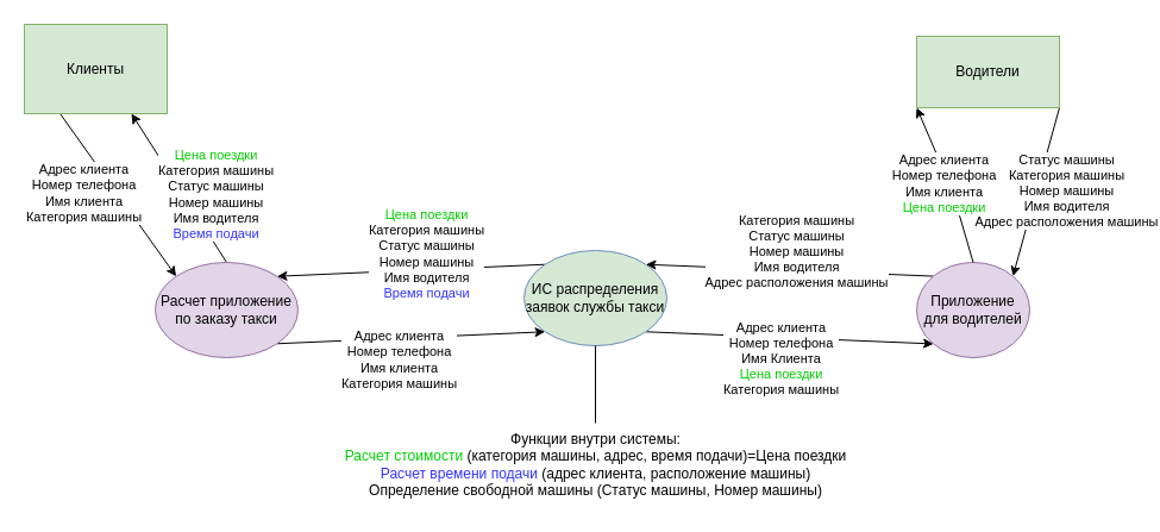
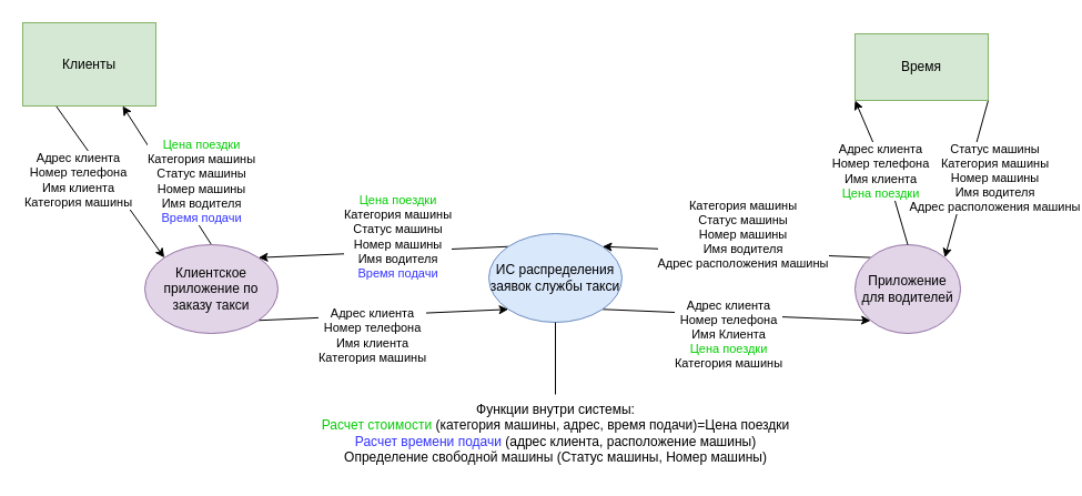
  <mxCell id="0" />
  <mxCell id="1" parent="0" />
  <mxCell id="2" style="rounded=0;orthogonalLoop=1;jettySize=auto;html=1;entryX=1;entryY=0;entryDx=0;entryDy=0;exitX=0;exitY=0;exitDx=0;exitDy=0;" parent="1" source="6" target="16" edge="1"><mxGeometry relative="1" as="geometry" /></mxCell>
  <mxCell id="3" value="Категория машины&lt;br style=&quot;border-color: var(--border-color);&quot;&gt;Статус машины&lt;br style=&quot;border-color: var(--border-color);&quot;&gt;Номер машины&lt;br style=&quot;border-color: var(--border-color);&quot;&gt;Имя водителя&lt;br&gt;Адрес расположения машины" style="edgeLabel;html=1;align=center;verticalAlign=middle;resizable=0;points=[];" parent="2" vertex="1" connectable="0"><mxGeometry x="-0.115" y="1" relative="1" as="geometry"><mxPoint x="-9" y="-18" as="offset" /></mxGeometry></mxCell>
  <mxCell id="4" style="rounded=0;orthogonalLoop=1;jettySize=auto;html=1;entryX=1;entryY=0;entryDx=0;entryDy=0;exitX=1;exitY=1;exitDx=0;exitDy=0;" parent="1" source="22" target="6" edge="1"><mxGeometry relative="1" as="geometry"><mxPoint x="910" y="140" as="sourcePoint" /></mxGeometry></mxCell>
  <mxCell id="5" value="Статус машины&lt;br&gt;Категория машины&lt;br&gt;Номер машины&lt;br&gt;Имя водителя&lt;br&gt;Адрес расположения машины" style="edgeLabel;html=1;align=center;verticalAlign=middle;resizable=0;points=[];" parent="4" vertex="1" connectable="0"><mxGeometry x="0.041" y="2" relative="1" as="geometry"><mxPoint x="24" y="-4" as="offset" /></mxGeometry></mxCell>
  <mxCell id="6" value="Приложение для водителей" style="ellipse;whiteSpace=wrap;html=1;fillColor=#e1d5e7;strokeColor=#9673a6;" parent="1" vertex="1"><mxGeometry x="770" y="220" width="95" height="80" as="geometry" /></mxCell>
  <mxCell id="7" style="rounded=0;orthogonalLoop=1;jettySize=auto;html=1;endArrow=classic;endFill=1;exitX=0;exitY=0;exitDx=0;exitDy=0;entryX=1;entryY=0;entryDx=0;entryDy=0;" parent="1" source="16" target="13" edge="1"><mxGeometry relative="1" as="geometry"><mxPoint x="310" y="400" as="targetPoint" /></mxGeometry></mxCell>
  <mxCell id="8" value="&lt;font color=&quot;#00cc00&quot;&gt;Цена поездки&lt;/font&gt;&lt;br style=&quot;border-color: var(--border-color);&quot;&gt;Категория машины&lt;br style=&quot;border-color: var(--border-color);&quot;&gt;Статус машины&lt;br style=&quot;border-color: var(--border-color);&quot;&gt;Номер машины&lt;br style=&quot;border-color: var(--border-color);&quot;&gt;Имя водителя&lt;br style=&quot;border-color: var(--border-color);&quot;&gt;&lt;font color=&quot;#3333ff&quot;&gt;Время подачи&lt;/font&gt;" style="edgeLabel;html=1;align=center;verticalAlign=middle;resizable=0;points=[];" parent="7" vertex="1" connectable="0"><mxGeometry x="0.081" relative="1" as="geometry"><mxPoint x="22" y="-15" as="offset" /></mxGeometry></mxCell>
  <mxCell id="9" style="rounded=0;orthogonalLoop=1;jettySize=auto;html=1;entryX=0.75;entryY=1;entryDx=0;entryDy=0;exitX=0.5;exitY=0;exitDx=0;exitDy=0;" parent="1" source="13" target="19" edge="1"><mxGeometry relative="1" as="geometry" /></mxCell>
  <mxCell id="10" value="&lt;font color=&quot;#00cc00&quot;&gt;Цена поездки&lt;/font&gt;&lt;br style=&quot;border-color: var(--border-color);&quot;&gt;Категория машины&lt;br&gt;Статус машины&lt;br&gt;Номер машины&lt;br&gt;Имя водителя&lt;br&gt;&lt;font color=&quot;#3333ff&quot;&gt;Время подачи&lt;/font&gt;" style="edgeLabel;html=1;align=center;verticalAlign=middle;resizable=0;points=[];" parent="9" vertex="1" connectable="0"><mxGeometry x="0.066" y="-1" relative="1" as="geometry"><mxPoint x="32" y="10" as="offset" /></mxGeometry></mxCell>
  <mxCell id="11" style="rounded=0;orthogonalLoop=1;jettySize=auto;html=1;entryX=0;entryY=1;entryDx=0;entryDy=0;exitX=1;exitY=1;exitDx=0;exitDy=0;" parent="1" source="13" target="16" edge="1"><mxGeometry relative="1" as="geometry" /></mxCell>
  <mxCell id="12" value="Адрес клиента&lt;br style=&quot;border-color: var(--border-color);&quot;&gt;Номер телефона&lt;br style=&quot;border-color: var(--border-color);&quot;&gt;Имя клиента&lt;br style=&quot;border-color: var(--border-color);&quot;&gt;Категория машины" style="edgeLabel;html=1;align=center;verticalAlign=middle;resizable=0;points=[];" parent="11" vertex="1" connectable="0"><mxGeometry x="-0.263" y="-1" relative="1" as="geometry"><mxPoint x="19" y="16" as="offset" /></mxGeometry></mxCell>
- <mxCell id="13" value="Расчет приложение по заказу такси" style="ellipse;whiteSpace=wrap;html=1;fillColor=#e1d5e7;strokeColor=#9673a6;" parent="1" vertex="1"><mxGeometry x="130" y="220" width="120" height="80" as="geometry" /></mxCell>
+ <mxCell id="13" value="Клиентское приложение по заказу такси" style="ellipse;whiteSpace=wrap;html=1;fillColor=#e1d5e7;strokeColor=#9673a6;" parent="1" vertex="1"><mxGeometry x="130" y="220" width="120" height="80" as="geometry" /></mxCell>
  <mxCell id="14" style="rounded=0;orthogonalLoop=1;jettySize=auto;html=1;endArrow=classic;endFill=1;exitX=1;exitY=1;exitDx=0;exitDy=0;entryX=0;entryY=1;entryDx=0;entryDy=0;" parent="1" source="16" target="6" edge="1"><mxGeometry relative="1" as="geometry" /></mxCell>
  <mxCell id="15" value="Адрес клиента&lt;br style=&quot;border-color: var(--border-color);&quot;&gt;Номер телефона&lt;br style=&quot;border-color: var(--border-color);&quot;&gt;Имя Клиента&lt;br style=&quot;border-color: var(--border-color);&quot;&gt;&lt;font color=&quot;#00cc00&quot;&gt;Цена поездки&lt;/font&gt;&lt;br&gt;Категория машины" style="edgeLabel;html=1;align=center;verticalAlign=middle;resizable=0;points=[];" parent="14" vertex="1" connectable="0"><mxGeometry x="-0.064" y="1" relative="1" as="geometry"><mxPoint y="18" as="offset" /></mxGeometry></mxCell>
- <mxCell id="16" value="ИС распределения заявок службы такси" style="ellipse;whiteSpace=wrap;html=1;points=[[0,0,0,0,0],[0,0.5,0,0,0],[0,1,0,0,0],[0.28,0.04,0,0,0],[0.5,0,0,0,0],[0.5,1,0,0,0],[1,0,0,0,0],[1,0.5,0,0,0],[1,1,0,0,0]];fillColor=#d5e8d4;strokeColor=#6c8ebf;" parent="1" vertex="1"><mxGeometry x="440" y="210" width="120" height="80" as="geometry" /></mxCell>
+ <mxCell id="16" value="ИС распределения заявок службы такси" style="ellipse;whiteSpace=wrap;html=1;points=[[0,0,0,0,0],[0,0.5,0,0,0],[0,1,0,0,0],[0.28,0.04,0,0,0],[0.5,0,0,0,0],[0.5,1,0,0,0],[1,0,0,0,0],[1,0.5,0,0,0],[1,1,0,0,0]];fillColor=#dae8fc;strokeColor=#6c8ebf;" parent="1" vertex="1"><mxGeometry x="440" y="210" width="120" height="80" as="geometry" /></mxCell>
  <mxCell id="17" style="rounded=0;orthogonalLoop=1;jettySize=auto;html=1;entryX=0;entryY=0;entryDx=0;entryDy=0;exitX=0.25;exitY=1;exitDx=0;exitDy=0;" parent="1" source="19" target="13" edge="1"><mxGeometry relative="1" as="geometry" /></mxCell>
  <mxCell id="18" value="Адрес клиента&lt;br style=&quot;border-color: var(--border-color);&quot;&gt;Номер телефона&lt;br style=&quot;border-color: var(--border-color);&quot;&gt;Имя клиента&lt;br&gt;Категория машины" style="edgeLabel;html=1;align=center;verticalAlign=middle;resizable=0;points=[];" parent="17" vertex="1" connectable="0"><mxGeometry x="-0.044" y="-2" relative="1" as="geometry"><mxPoint x="-25" as="offset" /></mxGeometry></mxCell>
  <mxCell id="19" value="Клиенты" style="rounded=0;whiteSpace=wrap;html=1;fillColor=#d5e8d4;strokeColor=#82b366;" parent="1" vertex="1"><mxGeometry x="20" y="20" width="120" height="75" as="geometry" /></mxCell>
  <mxCell id="20" style="rounded=0;orthogonalLoop=1;jettySize=auto;html=1;exitX=0.5;exitY=0;exitDx=0;exitDy=0;entryX=0;entryY=1;entryDx=0;entryDy=0;" parent="1" source="6" target="22" edge="1"><mxGeometry relative="1" as="geometry"><mxPoint x="740" y="130" as="targetPoint" /><Array as="points"><mxPoint x="800" y="160" /></Array></mxGeometry></mxCell>
  <mxCell id="21" value="Адрес клиента&lt;br style=&quot;border-color: var(--border-color);&quot;&gt;Номер телефона&lt;br style=&quot;border-color: var(--border-color);&quot;&gt;Имя клиента&lt;br style=&quot;border-color: var(--border-color);&quot;&gt;&lt;font color=&quot;#00cc00&quot;&gt;Цена поездки&lt;/font&gt;" style="edgeLabel;html=1;align=center;verticalAlign=middle;resizable=0;points=[];" parent="20" vertex="1" connectable="0"><mxGeometry y="-2" relative="1" as="geometry"><mxPoint x="-7" as="offset" /></mxGeometry></mxCell>
- <mxCell id="22" value="Водители" style="rounded=0;whiteSpace=wrap;html=1;fillColor=#d5e8d4;strokeColor=#82b366;" parent="1" vertex="1"><mxGeometry x="770" y="30" width="120" height="60" as="geometry" /></mxCell>
+ <mxCell id="22" value="Время" style="rounded=0;whiteSpace=wrap;html=1;fillColor=#d5e8d4;strokeColor=#82b366;" parent="1" vertex="1"><mxGeometry x="770" y="30" width="120" height="60" as="geometry" /></mxCell>
  <mxCell id="23" style="rounded=0;orthogonalLoop=1;jettySize=auto;html=1;entryX=0.5;entryY=1;entryDx=0;entryDy=0;endArrow=none;endFill=0;" parent="1" source="24" target="16" edge="1"><mxGeometry relative="1" as="geometry" /></mxCell>
  <mxCell id="24" value="Функции внутри системы:&lt;br&gt;&lt;font color=&quot;#00cc00&quot;&gt;Расчет стоимости&lt;/font&gt; (категория машины, адрес, время подачи)=Цена поездки&lt;br&gt;&lt;font color=&quot;#3333ff&quot;&gt;Расчет времени подачи&lt;/font&gt; (адрес клиента, расположение машины)&lt;br&gt;Определение свободной машины (Статус машины, Номер машины)" style="text;html=1;align=center;verticalAlign=middle;resizable=0;points=[];autosize=1;strokeColor=none;fillColor=none;" parent="1" vertex="1"><mxGeometry x="270" y="355" width="460" height="70" as="geometry" /></mxCell>
